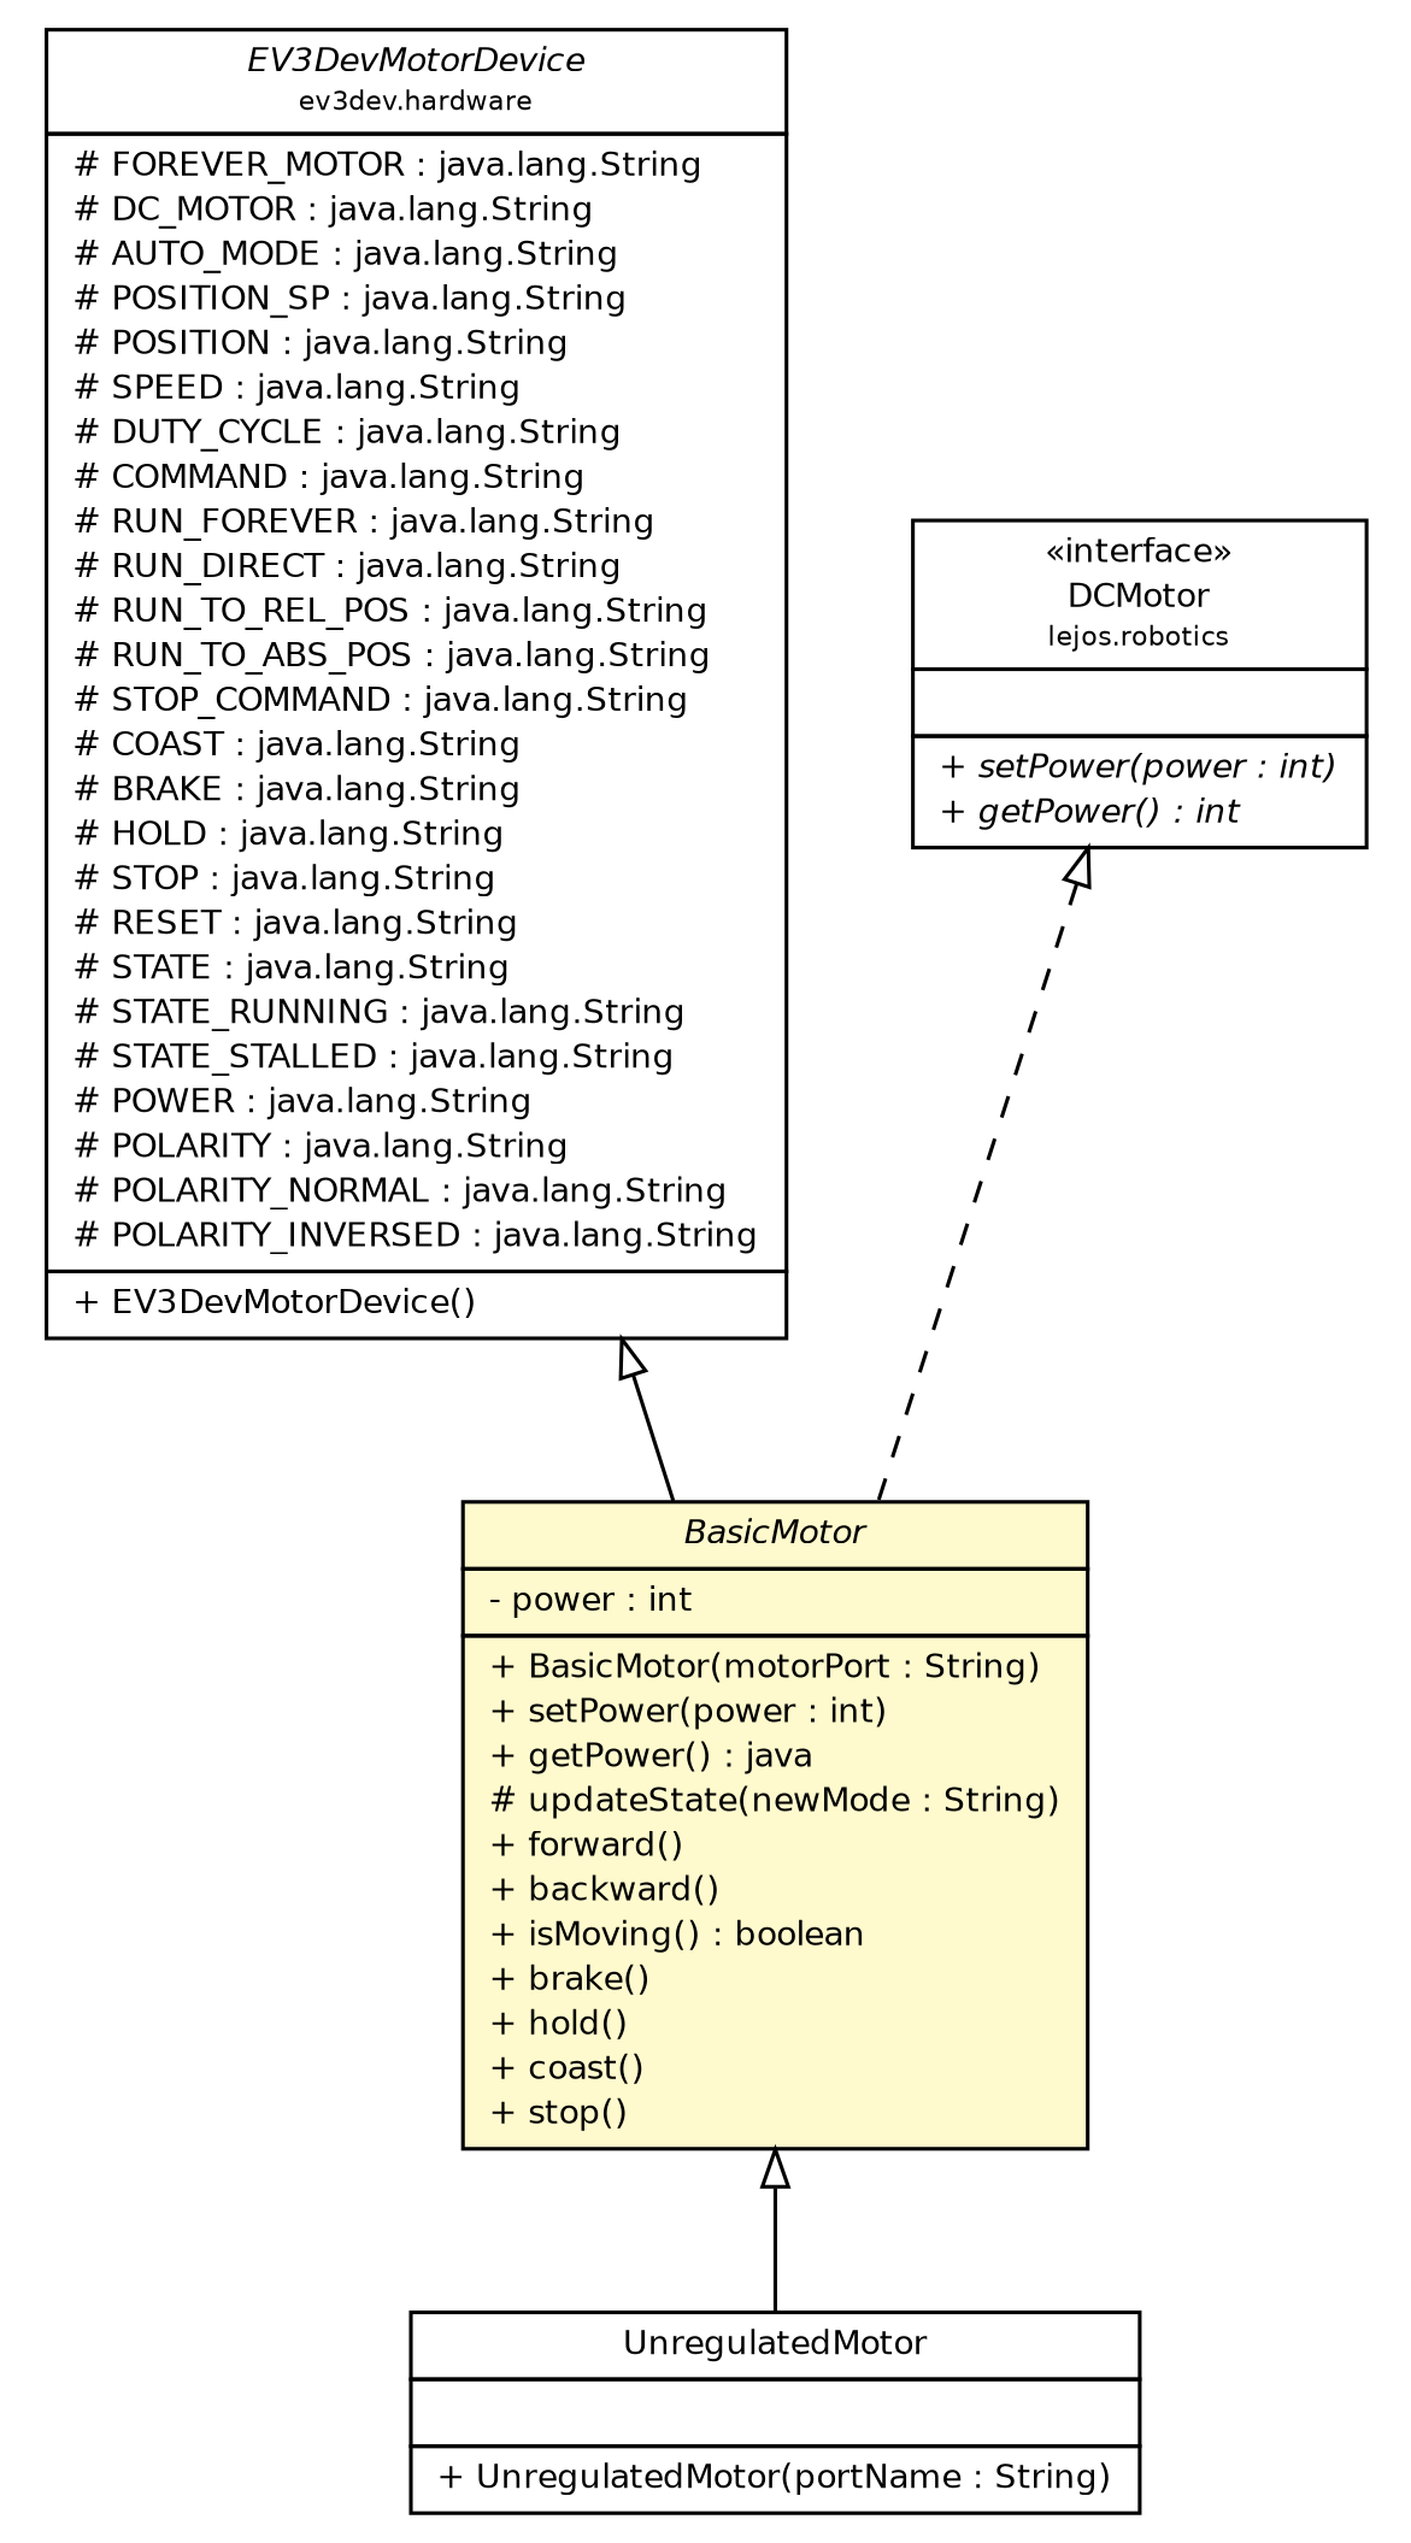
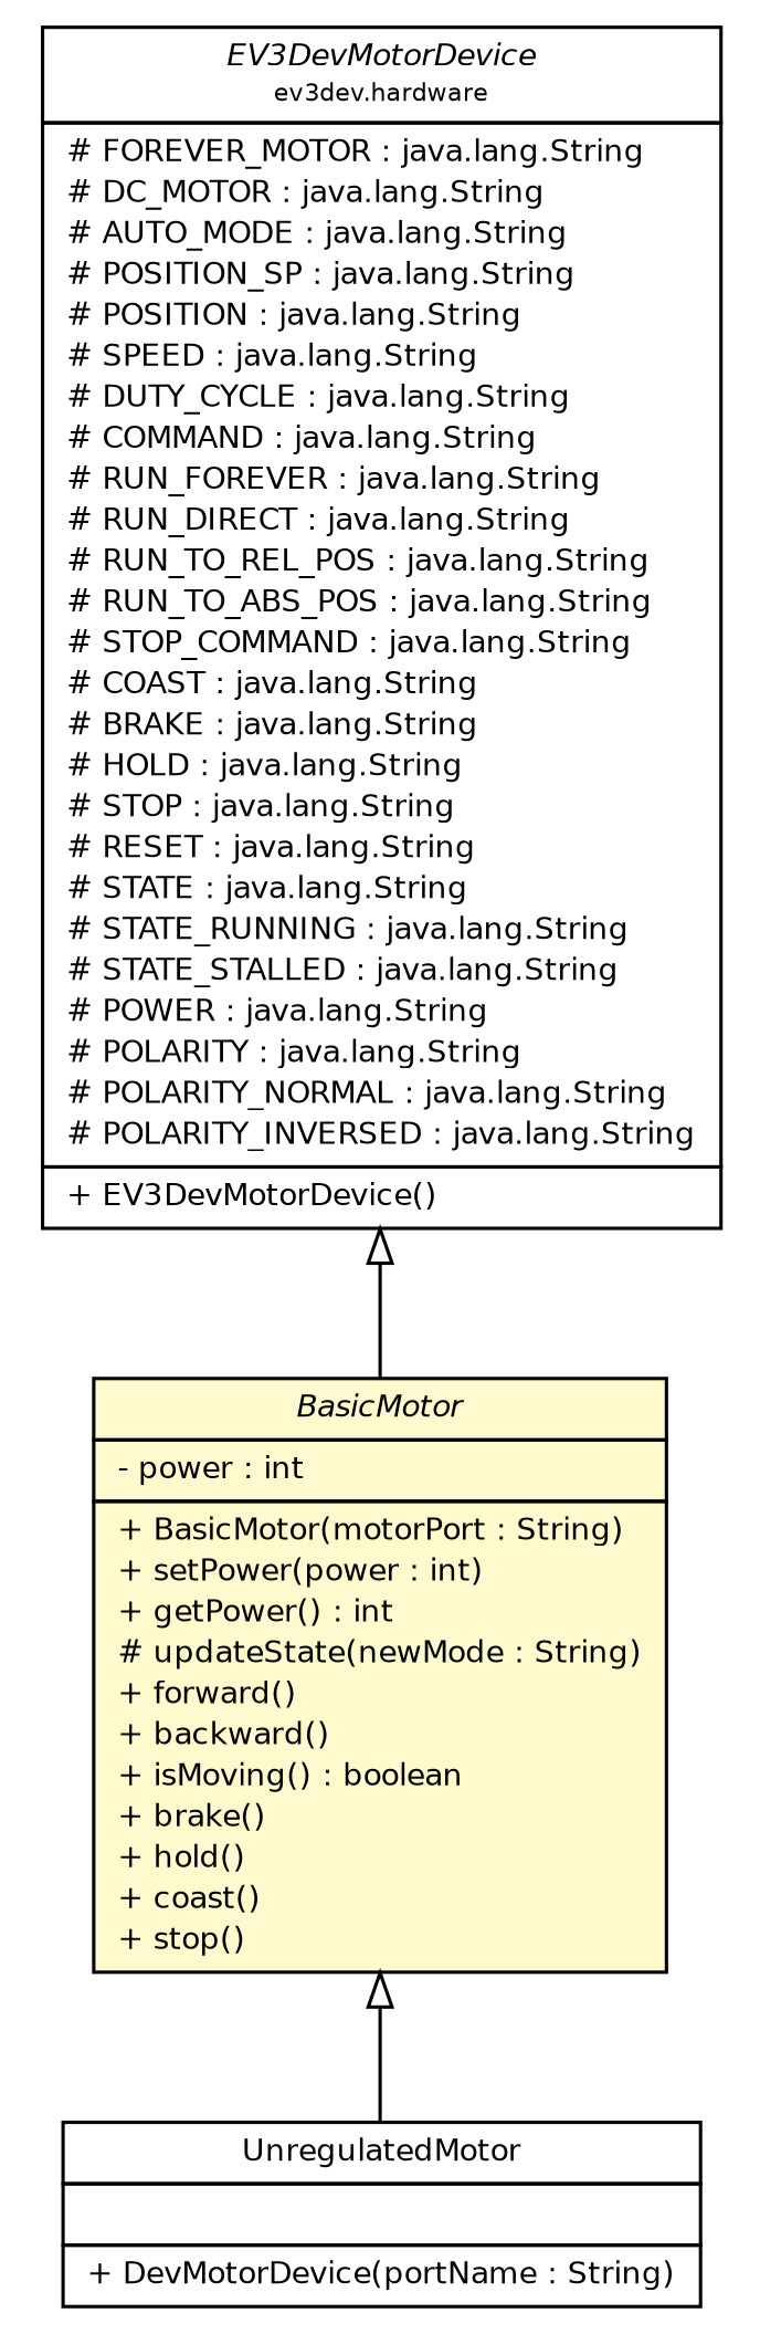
  digraph {
    nodesep=0.25
    ranksep=0.5
    node [fontcolor=black fontname=Helvetica fontsize=9.0 shape=plaintext]
    edge [arrowtail=empty dir=back fontname=Helvetica fontsize=10 headport=p labelfontname=Helvetica labelfontsize=10 tailport=p]
    n1 [label=<<table title="ev3dev.hardware.EV3DevMotorDevice" border="0" cellborder="1" cellspacing="0" cellpadding="2" port="p" href="../../EV3DevMotorDevice.html"> 		<tr><td><table border="0" cellspacing="0" cellpadding="1"> <tr><td align="center" balign="center"><font face="Helvetica-Oblique"> EV3DevMotorDevice </font></td></tr> <tr><td align="center" balign="center"><font point-size="7.0"> ev3dev.hardware </font></td></tr> 		</table></td></tr> 		<tr><td><table border="0" cellspacing="0" cellpadding="1"> <tr><td align="left" balign="left"> # FOREVER_MOTOR : java.lang.String </td></tr> <tr><td align="left" balign="left"> # DC_MOTOR : java.lang.String </td></tr> <tr><td align="left" balign="left"> # AUTO_MODE : java.lang.String </td></tr> <tr><td align="left" balign="left"> # POSITION_SP : java.lang.String </td></tr> <tr><td align="left" balign="left"> # POSITION : java.lang.String </td></tr> <tr><td align="left" balign="left"> # SPEED : java.lang.String </td></tr> <tr><td align="left" balign="left"> # DUTY_CYCLE : java.lang.String </td></tr> <tr><td align="left" balign="left"> # COMMAND : java.lang.String </td></tr> <tr><td align="left" balign="left"> # RUN_FOREVER : java.lang.String </td></tr> <tr><td align="left" balign="left"> # RUN_DIRECT : java.lang.String </td></tr> <tr><td align="left" balign="left"> # RUN_TO_REL_POS : java.lang.String </td></tr> <tr><td align="left" balign="left"> # RUN_TO_ABS_POS : java.lang.String </td></tr> <tr><td align="left" balign="left"> # STOP_COMMAND : java.lang.String </td></tr> <tr><td align="left" balign="left"> # COAST : java.lang.String </td></tr> <tr><td align="left" balign="left"> # BRAKE : java.lang.String </td></tr> <tr><td align="left" balign="left"> # HOLD : java.lang.String </td></tr> <tr><td align="left" balign="left"> # STOP : java.lang.String </td></tr> <tr><td align="left" balign="left"> # RESET : java.lang.String </td></tr> <tr><td align="left" balign="left"> # STATE : java.lang.String </td></tr> <tr><td align="left" balign="left"> # STATE_RUNNING : java.lang.String </td></tr> <tr><td align="left" balign="left"> # STATE_STALLED : java.lang.String </td></tr> <tr><td align="left" balign="left"> # POWER : java.lang.String </td></tr> <tr><td align="left" balign="left"> # POLARITY : java.lang.String </td></tr> <tr><td align="left" balign="left"> # POLARITY_NORMAL : java.lang.String </td></tr> <tr><td align="left" balign="left"> # POLARITY_INVERSED : java.lang.String </td></tr> 		</table></td></tr> 		<tr><td><table border="0" cellspacing="0" cellpadding="1"> <tr><td align="left" balign="left"> + EV3DevMotorDevice() </td></tr> 		</table></td></tr> 		</table>>]
-   n2 [label=<<table title="ev3dev.hardware.actuators.motors.BasicMotor" border="0" cellborder="1" cellspacing="0" cellpadding="2" port="p" bgcolor="lemonChiffon" href="./BasicMotor.html"> 		<tr><td><table border="0" cellspacing="0" cellpadding="1"> <tr><td align="center" balign="center"><font face="Helvetica-Oblique"> BasicMotor </font></td></tr> 		</table></td></tr> 		<tr><td><table border="0" cellspacing="0" cellpadding="1"> <tr><td align="left" balign="left"> - power : int </td></tr> 		</table></td></tr> 		<tr><td><table border="0" cellspacing="0" cellpadding="1"> <tr><td align="left" balign="left"> + BasicMotor(motorPort : String) </td></tr> <tr><td align="left" balign="left"> + setPower(power : int) </td></tr> <tr><td align="left" balign="left"> + getPower() : java </td></tr> <tr><td align="left" balign="left"> # updateState(newMode : String) </td></tr> <tr><td align="left" balign="left"> + forward() </td></tr> <tr><td align="left" balign="left"> + backward() </td></tr> <tr><td align="left" balign="left"> + isMoving() : boolean </td></tr> <tr><td align="left" balign="left"> + brake() </td></tr> <tr><td align="left" balign="left"> + hold() </td></tr> <tr><td align="left" balign="left"> + coast() </td></tr> <tr><td align="left" balign="left"> + stop() </td></tr> 		</table></td></tr> 		</table>>]
-   n3 [label=<<table title="ev3dev.hardware.actuators.motors.UnregulatedMotor" border="0" cellborder="1" cellspacing="0" cellpadding="2" port="p" href="./UnregulatedMotor.html"> 		<tr><td><table border="0" cellspacing="0" cellpadding="1"> <tr><td align="center" balign="center"> UnregulatedMotor </td></tr> 		</table></td></tr> 		<tr><td><table border="0" cellspacing="0" cellpadding="1"> <tr><td align="left" balign="left">  </td></tr> 		</table></td></tr> 		<tr><td><table border="0" cellspacing="0" cellpadding="1"> <tr><td align="left" balign="left"> + UnregulatedMotor(portName : String) </td></tr> 		</table></td></tr> 		</table>>]
-   n4 [label=<<table title="lejos.robotics.DCMotor" border="0" cellborder="1" cellspacing="0" cellpadding="2" port="p" href="../../../../lejos/robotics/DCMotor.html"> 		<tr><td><table border="0" cellspacing="0" cellpadding="1"> <tr><td align="center" balign="center"> &#171;interface&#187; </td></tr> <tr><td align="center" balign="center"> DCMotor </td></tr> <tr><td align="center" balign="center"><font point-size="7.0"> lejos.robotics </font></td></tr> 		</table></td></tr> 		<tr><td><table border="0" cellspacing="0" cellpadding="1"> <tr><td align="left" balign="left">  </td></tr> 		</table></td></tr> 		<tr><td><table border="0" cellspacing="0" cellpadding="1"> <tr><td align="left" balign="left"><font face="Helvetica-Oblique" point-size="9.0"> + setPower(power : int) </font></td></tr> <tr><td align="left" balign="left"><font face="Helvetica-Oblique" point-size="9.0"> + getPower() : int </font></td></tr> 		</table></td></tr> 		</table>>]
+   n2 [label=<<table title="ev3dev.hardware.actuators.motors.BasicMotor" border="0" cellborder="1" cellspacing="0" cellpadding="2" port="p" bgcolor="lemonChiffon" href="./BasicMotor.html"> 		<tr><td><table border="0" cellspacing="0" cellpadding="1"> <tr><td align="center" balign="center"><font face="Helvetica-Oblique"> BasicMotor </font></td></tr> 		</table></td></tr> 		<tr><td><table border="0" cellspacing="0" cellpadding="1"> <tr><td align="left" balign="left"> - power : int </td></tr> 		</table></td></tr> 		<tr><td><table border="0" cellspacing="0" cellpadding="1"> <tr><td align="left" balign="left"> + BasicMotor(motorPort : String) </td></tr> <tr><td align="left" balign="left"> + setPower(power : int) </td></tr> <tr><td align="left" balign="left"> + getPower() : int </td></tr> <tr><td align="left" balign="left"> # updateState(newMode : String) </td></tr> <tr><td align="left" balign="left"> + forward() </td></tr> <tr><td align="left" balign="left"> + backward() </td></tr> <tr><td align="left" balign="left"> + isMoving() : boolean </td></tr> <tr><td align="left" balign="left"> + brake() </td></tr> <tr><td align="left" balign="left"> + hold() </td></tr> <tr><td align="left" balign="left"> + coast() </td></tr> <tr><td align="left" balign="left"> + stop() </td></tr> 		</table></td></tr> 		</table>>]
+   n3 [label=<<table title="ev3dev.hardware.actuators.motors.UnregulatedMotor" border="0" cellborder="1" cellspacing="0" cellpadding="2" port="p" href="./UnregulatedMotor.html"> 		<tr><td><table border="0" cellspacing="0" cellpadding="1"> <tr><td align="center" balign="center"> UnregulatedMotor </td></tr> 		</table></td></tr> 		<tr><td><table border="0" cellspacing="0" cellpadding="1"> <tr><td align="left" balign="left">  </td></tr> 		</table></td></tr> 		<tr><td><table border="0" cellspacing="0" cellpadding="1"> <tr><td align="left" balign="left"> + DevMotorDevice(portName : String) </td></tr> 		</table></td></tr> 		</table>>]
    n1 -> n2
    n2 -> n3
-   n4 -> n2 [style=dashed]
  }
